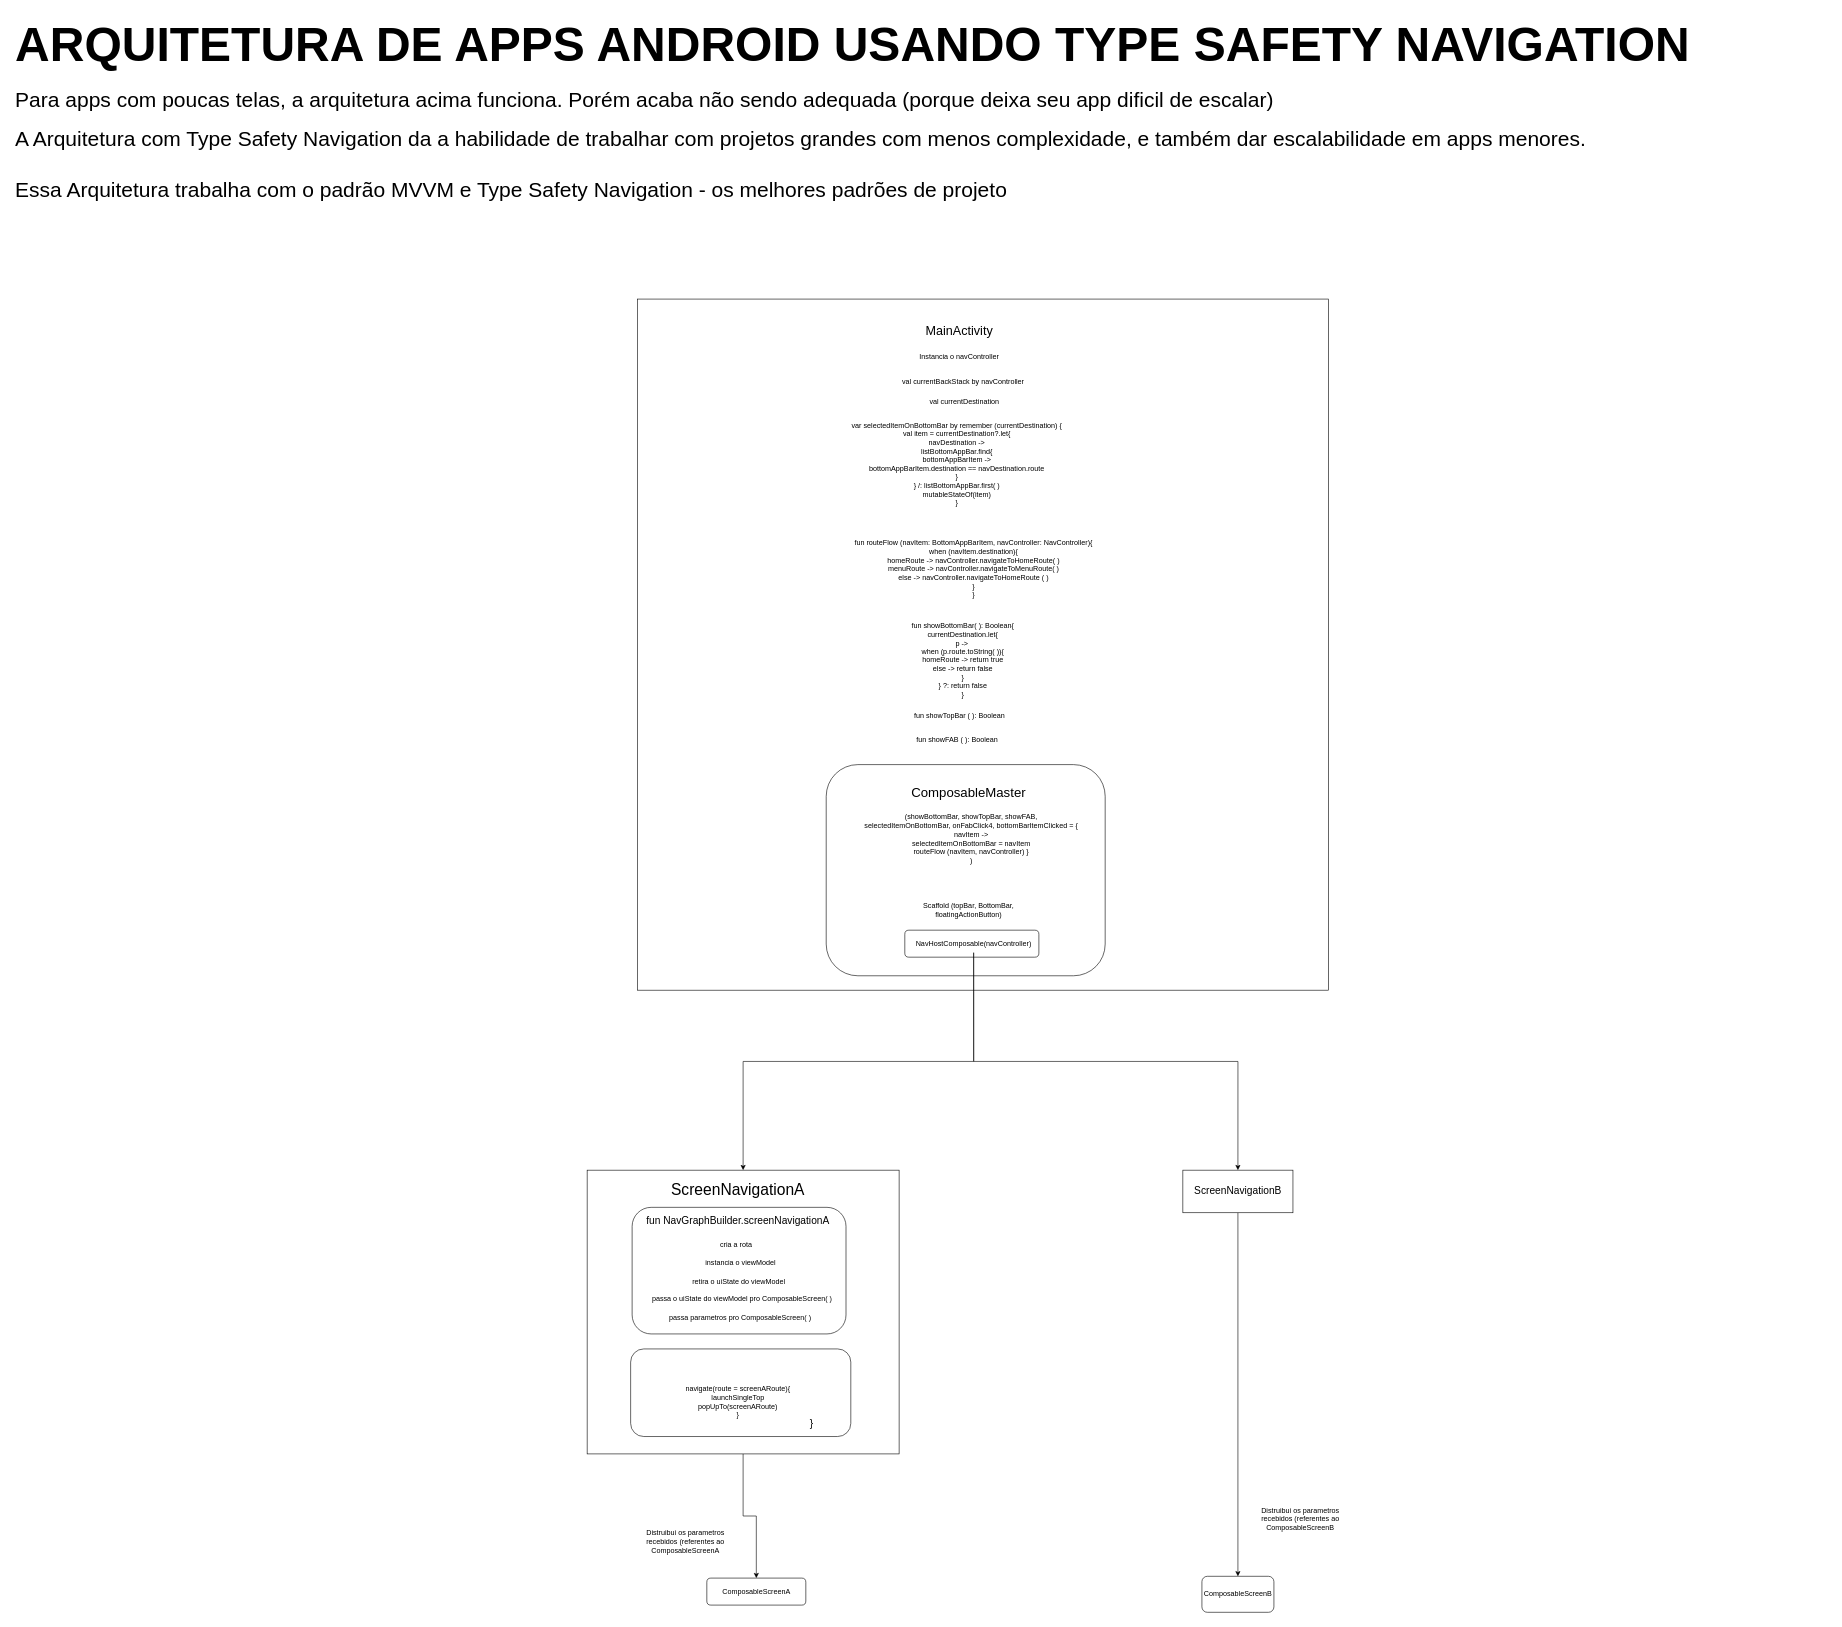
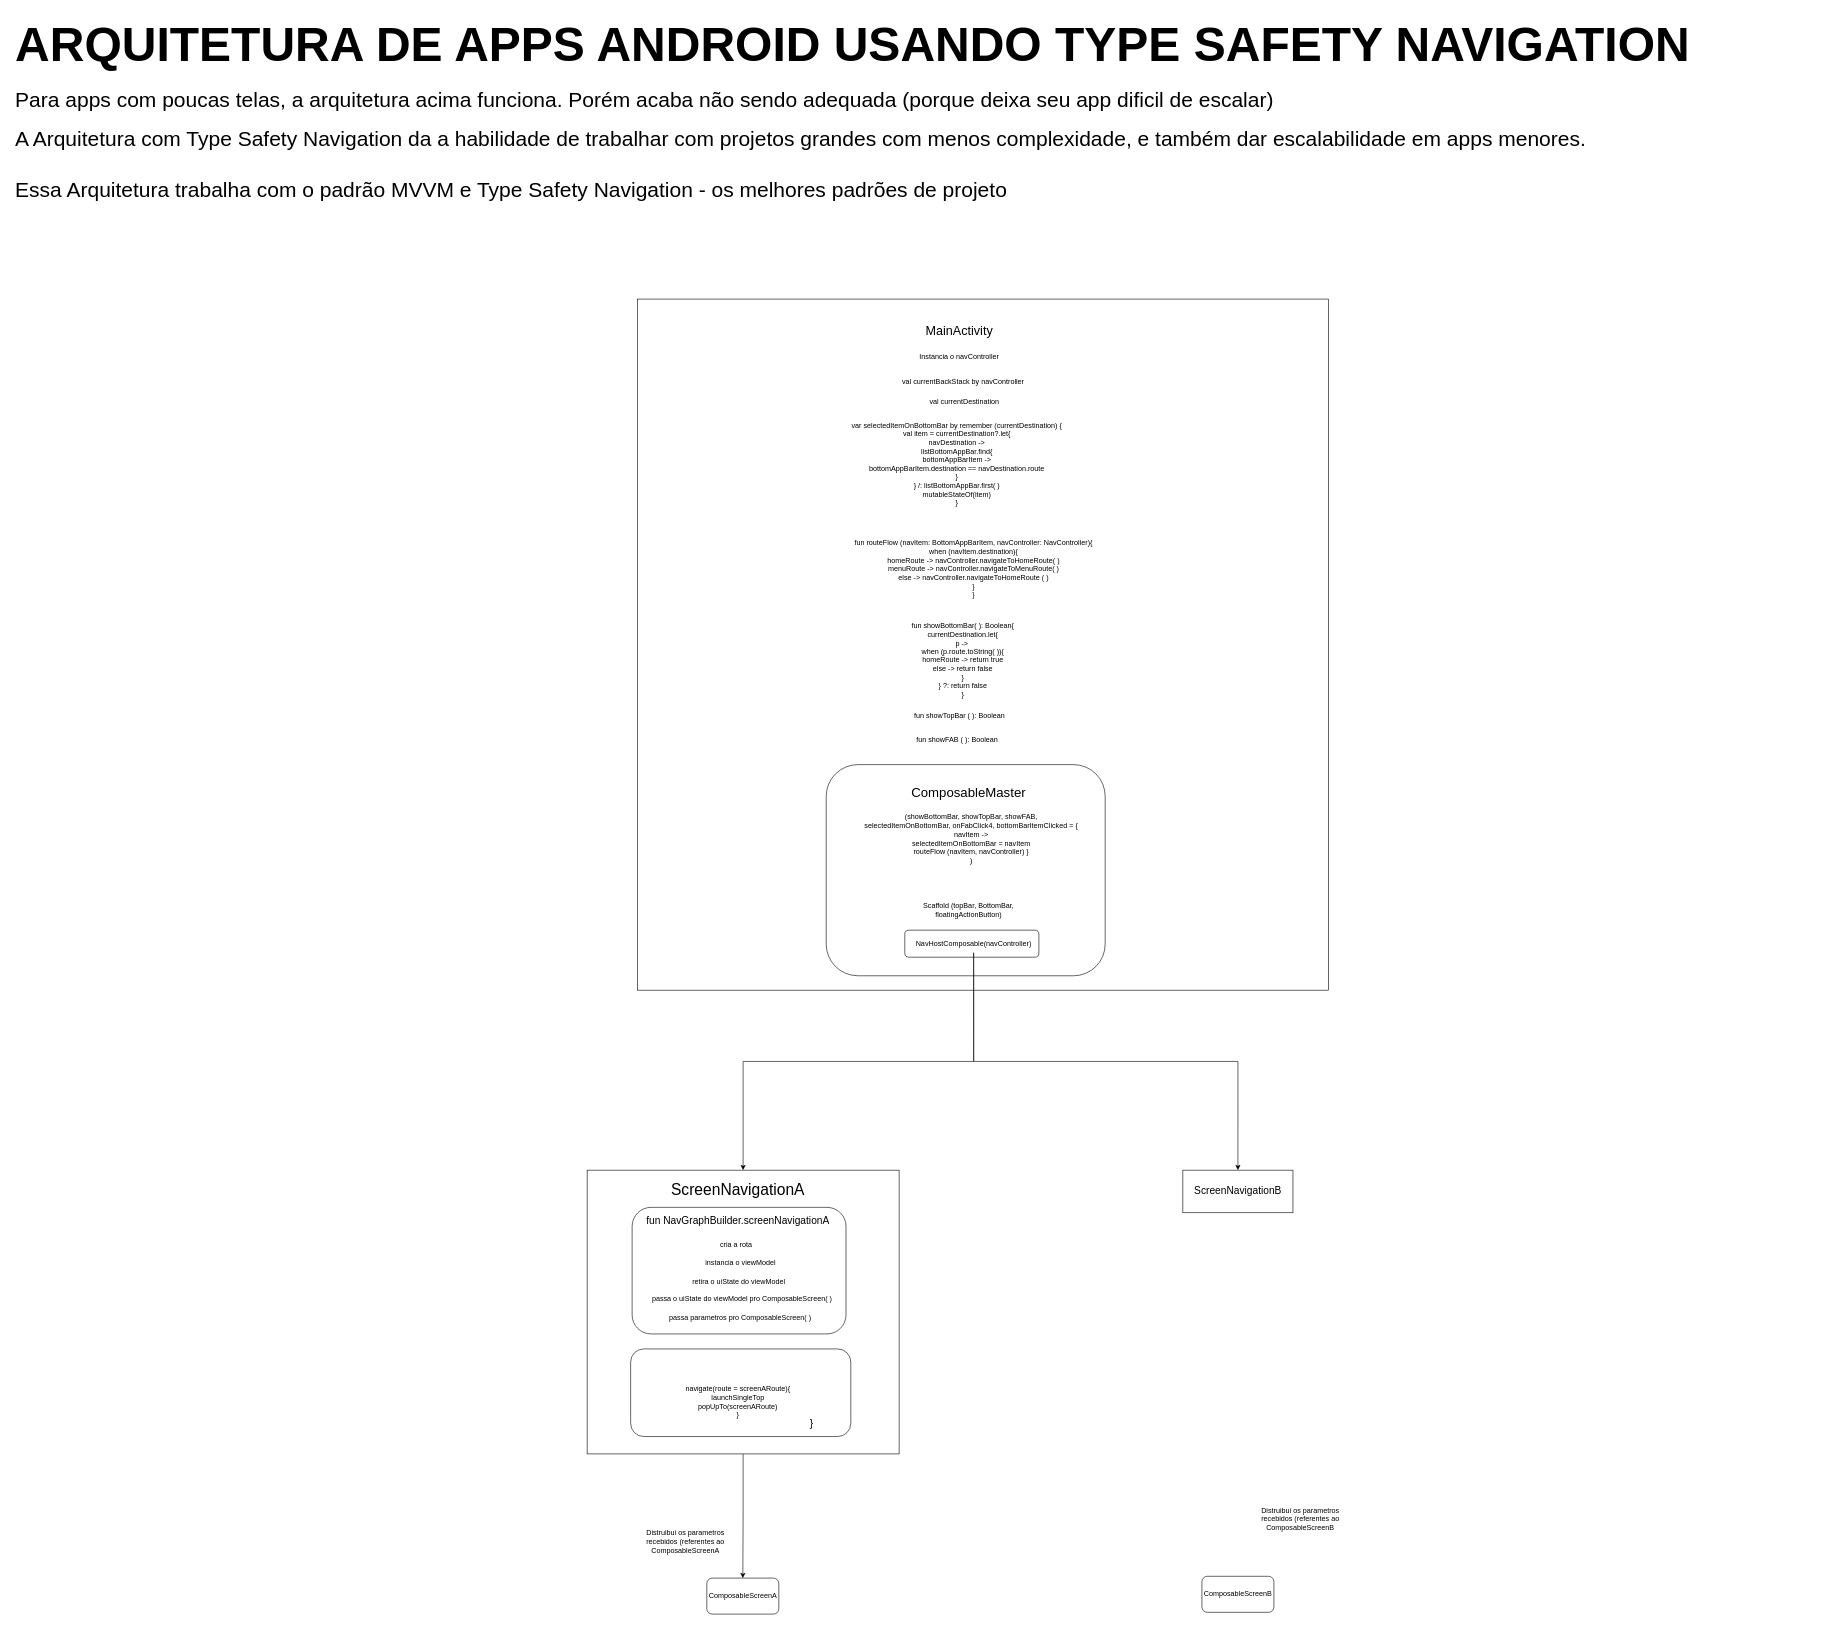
  <mxCell id="0" />
  <mxCell id="1" parent="0" />
  <mxCell id="2" value="" style="whiteSpace=wrap;html=1;aspect=fixed;" vertex="1" parent="1"><mxGeometry x="1062" y="498" width="1152" height="1152" as="geometry" /></mxCell>
  <mxCell id="3" value="&lt;font style=&quot;font-size: 21px;&quot;&gt;MainActivity&lt;/font&gt;" style="text;html=1;strokeColor=none;fillColor=none;align=center;verticalAlign=middle;whiteSpace=wrap;rounded=0;" vertex="1" parent="1"><mxGeometry x="1500.75" y="531" width="195" height="40" as="geometry" /></mxCell>
  <mxCell id="4" value="Distruibui os parametros recebidos (referentes ao ComposableScreenA" style="text;html=1;strokeColor=none;fillColor=none;align=center;verticalAlign=middle;whiteSpace=wrap;rounded=0;" vertex="1" parent="1"><mxGeometry x="1062" y="2554" width="160" height="30" as="geometry" /></mxCell>
  <mxCell id="5" value="Distruibui os parametros recebidos (referentes ao ComposableScreenB" style="text;html=1;strokeColor=none;fillColor=none;align=center;verticalAlign=middle;whiteSpace=wrap;rounded=0;" vertex="1" parent="1"><mxGeometry x="2087" y="2517" width="160" height="30" as="geometry" /></mxCell>
- <mxCell id="6" value="ComposableScreenA" style="whiteSpace=wrap;html=1;rounded=1;" vertex="1" parent="1"><mxGeometry x="1177.5" y="2630" width="165" height="45" as="geometry" /></mxCell>
+ <mxCell id="6" value="ComposableScreenA" style="whiteSpace=wrap;html=1;rounded=1;" vertex="1" parent="1"><mxGeometry x="1177.5" y="2630" width="120" height="60" as="geometry" /></mxCell>
  <mxCell id="7" value="ComposableScreenB" style="whiteSpace=wrap;html=1;rounded=1;" vertex="1" parent="1"><mxGeometry x="2002.75" y="2627" width="120" height="60" as="geometry" /></mxCell>
  <mxCell id="8" value="&lt;h1 style=&quot;&quot;&gt;&lt;span style=&quot;background-color: initial;&quot;&gt;&lt;font style=&quot;font-size: 80px;&quot;&gt;ARQUITETURA DE APPS ANDROID USANDO TYPE SAFETY NAVIGATION&lt;/font&gt;&lt;/span&gt;&lt;/h1&gt;&lt;h1 style=&quot;font-size: 35px;&quot;&gt;&lt;font style=&quot;font-size: 35px;&quot;&gt;&lt;span style=&quot;background-color: initial; font-weight: normal;&quot;&gt;Para apps com poucas telas, a arquitetura acima funciona. Porém acaba não sendo adequada (porque deixa seu app dificil de escalar)&lt;/span&gt;&lt;br&gt;&lt;/font&gt;&lt;/h1&gt;&lt;div style=&quot;font-size: 35px;&quot;&gt;&lt;span style=&quot;background-color: initial; font-weight: normal;&quot;&gt;&lt;font style=&quot;font-size: 35px;&quot;&gt;A Arquitetura com Type Safety Navigation da a habilidade de trabalhar com projetos grandes com menos complexidade, e também dar escalabilidade em apps menores.&lt;/font&gt;&lt;/span&gt;&lt;/div&gt;&lt;div style=&quot;font-size: 35px;&quot;&gt;&lt;span style=&quot;background-color: initial; font-weight: normal;&quot;&gt;&lt;font style=&quot;font-size: 35px;&quot;&gt;&lt;br&gt;&lt;/font&gt;&lt;/span&gt;&lt;/div&gt;&lt;div style=&quot;font-size: 35px;&quot;&gt;&lt;span style=&quot;background-color: initial; font-weight: normal;&quot;&gt;&lt;font style=&quot;font-size: 35px;&quot;&gt;Essa Arquitetura trabalha com o padrão MVVM e Type Safety Navigation - os melhores padrões de projeto&lt;/font&gt;&lt;/span&gt;&lt;/div&gt;" style="text;html=1;strokeColor=none;fillColor=none;spacing=5;spacingTop=-20;whiteSpace=wrap;overflow=hidden;rounded=0;" vertex="1" parent="1"><mxGeometry x="20" y="20" width="3028" height="417" as="geometry" /></mxCell>
  <mxCell id="9" value="" style="rounded=1;whiteSpace=wrap;html=1;" vertex="1" parent="1"><mxGeometry x="1376.5" y="1274" width="465" height="352" as="geometry" /></mxCell>
  <mxCell id="10" value="&lt;font style=&quot;font-size: 22px;&quot;&gt;ComposableMaster&lt;/font&gt;" style="text;html=1;strokeColor=none;fillColor=none;align=center;verticalAlign=middle;whiteSpace=wrap;rounded=0;" vertex="1" parent="1"><mxGeometry x="1428.25" y="1307" width="372" height="30" as="geometry" /></mxCell>
  <mxCell id="11" value="Instancia o navController" style="text;html=1;strokeColor=none;fillColor=none;align=center;verticalAlign=middle;whiteSpace=wrap;rounded=0;" vertex="1" parent="1"><mxGeometry x="1453.5" y="579" width="288.5" height="30" as="geometry" /></mxCell>
  <mxCell id="12" value="Scaffold (topBar, BottomBar, floatingActionButton)" style="text;html=1;strokeColor=none;fillColor=none;align=center;verticalAlign=middle;whiteSpace=wrap;rounded=0;" vertex="1" parent="1"><mxGeometry x="1508.25" y="1501" width="212" height="30" as="geometry" /></mxCell>
  <mxCell id="13" value="" style="rounded=1;whiteSpace=wrap;html=1;" vertex="1" parent="1"><mxGeometry x="1507.5" y="1550" width="223.5" height="45" as="geometry" /></mxCell>
  <mxCell id="14" style="edgeStyle=orthogonalEdgeStyle;rounded=0;orthogonalLoop=1;jettySize=auto;html=1;exitX=0.5;exitY=1;exitDx=0;exitDy=0;entryX=0.5;entryY=0;entryDx=0;entryDy=0;" edge="1" parent="1" source="16" target="26"><mxGeometry relative="1" as="geometry" /></mxCell>
  <mxCell id="15" style="edgeStyle=orthogonalEdgeStyle;rounded=0;orthogonalLoop=1;jettySize=auto;html=1;exitX=0.5;exitY=1;exitDx=0;exitDy=0;entryX=0.5;entryY=0;entryDx=0;entryDy=0;" edge="1" parent="1" source="16" target="28"><mxGeometry relative="1" as="geometry" /></mxCell>
  <mxCell id="16" value="NavHostComposable(navController)" style="text;html=1;strokeColor=none;fillColor=none;align=center;verticalAlign=middle;whiteSpace=wrap;rounded=0;" vertex="1" parent="1"><mxGeometry x="1526" y="1557.5" width="192.5" height="30" as="geometry" /></mxCell>
  <mxCell id="17" value="val currentBackStack by navController" style="text;html=1;strokeColor=none;fillColor=none;align=center;verticalAlign=middle;whiteSpace=wrap;rounded=0;" vertex="1" parent="1"><mxGeometry x="1443.5" y="621" width="321.5" height="30" as="geometry" /></mxCell>
  <mxCell id="18" value="val currentDestination" style="text;html=1;strokeColor=none;fillColor=none;align=center;verticalAlign=middle;whiteSpace=wrap;rounded=0;" vertex="1" parent="1"><mxGeometry x="1464.75" y="654" width="284" height="30" as="geometry" /></mxCell>
  <mxCell id="19" value="var selectedItemOnBottomBar by remember (currentDestination) {&lt;br&gt;val item = currentDestination?.let{&lt;br&gt;navDestination -&amp;gt;&lt;br&gt;listBottomAppBar.find{&lt;br&gt;bottomAppBarItem -&amp;gt;&lt;br&gt;bottomAppBarItem.destination == navDestination.route&lt;br&gt;}&lt;br&gt;} /: listBottomAppBar.first( )&lt;br&gt;mutableStateOf(item)&lt;br&gt;}" style="text;html=1;strokeColor=none;fillColor=none;align=center;verticalAlign=middle;whiteSpace=wrap;rounded=0;" vertex="1" parent="1"><mxGeometry x="1402" y="687" width="385" height="171" as="geometry" /></mxCell>
  <mxCell id="20" value="fun showBottomBar( ): Boolean{&lt;br&gt;currentDestination.let{&lt;br&gt;p -&amp;gt;&amp;nbsp;&lt;br&gt;when (p.route.toString( )){&lt;br&gt;homeRoute -&amp;gt; return true&lt;br&gt;else -&amp;gt; return false&lt;br&gt;}&lt;br&gt;} ?: return false&lt;br&gt;}" style="text;html=1;strokeColor=none;fillColor=none;align=center;verticalAlign=middle;whiteSpace=wrap;rounded=0;" vertex="1" parent="1"><mxGeometry x="1464.75" y="1022" width="279" height="155" as="geometry" /></mxCell>
  <mxCell id="21" value="fun showTopBar ( ): Boolean" style="text;html=1;strokeColor=none;fillColor=none;align=center;verticalAlign=middle;whiteSpace=wrap;rounded=0;" vertex="1" parent="1"><mxGeometry x="1463" y="1177" width="272" height="30" as="geometry" /></mxCell>
  <mxCell id="22" value="fun showFAB ( ): Boolean" style="text;html=1;strokeColor=none;fillColor=none;align=center;verticalAlign=middle;whiteSpace=wrap;rounded=0;" vertex="1" parent="1"><mxGeometry x="1475.5" y="1217" width="238" height="30" as="geometry" /></mxCell>
  <mxCell id="23" value="(showBottomBar, showTopBar, showFAB, selectedItemOnBottomBar, onFabClick4, bottomBarItemClicked = {&lt;br&gt;navItem -&amp;gt;&lt;br&gt;selectedItemOnBottomBar&amp;nbsp;= navItem&lt;br&gt;routeFlow (navItem, navController) }&lt;br&gt;)" style="text;html=1;strokeColor=none;fillColor=none;align=center;verticalAlign=middle;whiteSpace=wrap;rounded=0;" vertex="1" parent="1"><mxGeometry x="1437.25" y="1348" width="363" height="100" as="geometry" /></mxCell>
  <mxCell id="24" value="fun routeFlow (navItem: BottomAppBarItem, navController: NavController){&lt;br&gt;when (navItem.destination){&lt;br&gt;homeRoute -&amp;gt; navController.navigateToHomeRoute( )&lt;br&gt;menuRoute -&amp;gt; navController.navigateToMenuRoute( )&lt;br&gt;else -&amp;gt; navController.navigateToHomeRoute ( )&lt;br&gt;}&lt;br&gt;}" style="text;html=1;strokeColor=none;fillColor=none;align=center;verticalAlign=middle;whiteSpace=wrap;rounded=0;" vertex="1" parent="1"><mxGeometry x="1345.75" y="889" width="553" height="118" as="geometry" /></mxCell>
  <mxCell id="25" style="edgeStyle=orthogonalEdgeStyle;rounded=0;orthogonalLoop=1;jettySize=auto;html=1;exitX=0.5;exitY=1;exitDx=0;exitDy=0;entryX=0.5;entryY=0;entryDx=0;entryDy=0;" edge="1" parent="1" source="26" target="6"><mxGeometry relative="1" as="geometry" /></mxCell>
  <mxCell id="26" value="" style="whiteSpace=wrap;html=1;" vertex="1" parent="1"><mxGeometry x="978" y="1950" width="520" height="473" as="geometry" /></mxCell>
- <mxCell id="27" style="edgeStyle=orthogonalEdgeStyle;rounded=0;orthogonalLoop=1;jettySize=auto;html=1;exitX=0.5;exitY=1;exitDx=0;exitDy=0;entryX=0.5;entryY=0;entryDx=0;entryDy=0;" edge="1" parent="1" source="28" target="7"><mxGeometry relative="1" as="geometry" /></mxCell>
  <mxCell id="28" value="&lt;font style=&quot;font-size: 17px;&quot;&gt;ScreenNavigationB&lt;/font&gt;" style="whiteSpace=wrap;html=1;" vertex="1" parent="1"><mxGeometry x="1971" y="1950" width="183.5" height="71" as="geometry" /></mxCell>
  <mxCell id="29" value="&lt;font style=&quot;font-size: 26px;&quot;&gt;ScreenNavigationA&lt;/font&gt;" style="text;html=1;strokeColor=none;fillColor=none;align=center;verticalAlign=middle;whiteSpace=wrap;rounded=0;" vertex="1" parent="1"><mxGeometry x="1155" y="1968" width="149" height="30" as="geometry" /></mxCell>
  <mxCell id="30" value="" style="rounded=1;whiteSpace=wrap;html=1;" vertex="1" parent="1"><mxGeometry x="1053" y="2012" width="356.5" height="211" as="geometry" /></mxCell>
  <mxCell id="31" value="&lt;font style=&quot;font-size: 17px;&quot;&gt;fun NavGraphBuilder.screenNavigationA&lt;/font&gt;" style="text;html=1;align=center;verticalAlign=middle;resizable=0;points=[];autosize=1;strokeColor=none;fillColor=none;" vertex="1" parent="1"><mxGeometry x="1067.5" y="2019" width="323" height="32" as="geometry" /></mxCell>
  <mxCell id="32" value="cria a rota" style="text;html=1;strokeColor=none;fillColor=none;align=center;verticalAlign=middle;whiteSpace=wrap;rounded=0;" vertex="1" parent="1"><mxGeometry x="1152.5" y="2059" width="147" height="30" as="geometry" /></mxCell>
  <mxCell id="33" value="instancia o viewModel" style="text;html=1;strokeColor=none;fillColor=none;align=center;verticalAlign=middle;whiteSpace=wrap;rounded=0;" vertex="1" parent="1"><mxGeometry x="1169.5" y="2089" width="128" height="30" as="geometry" /></mxCell>
  <mxCell id="34" value="retira o uiState do viewModel" style="text;html=1;strokeColor=none;fillColor=none;align=center;verticalAlign=middle;whiteSpace=wrap;rounded=0;" vertex="1" parent="1"><mxGeometry x="1142.25" y="2121" width="178" height="30" as="geometry" /></mxCell>
  <mxCell id="35" value="passa o uiState do viewModel pro ComposableScreen( )" style="text;html=1;align=center;verticalAlign=middle;resizable=0;points=[];autosize=1;strokeColor=none;fillColor=none;" vertex="1" parent="1"><mxGeometry x="1076.5" y="2151" width="318" height="26" as="geometry" /></mxCell>
  <mxCell id="36" value="" style="rounded=1;whiteSpace=wrap;html=1;" vertex="1" parent="1"><mxGeometry x="1050.5" y="2248" width="367" height="146" as="geometry" /></mxCell>
  <mxCell id="37" value="navigate(route = screenARoute){&lt;br&gt;launchSingleTop&lt;br&gt;popUpTo(screenARoute)&lt;br&gt;}" style="text;html=1;align=center;verticalAlign=middle;resizable=0;points=[];autosize=1;strokeColor=none;fillColor=none;" vertex="1" parent="1"><mxGeometry x="1133" y="2301" width="192" height="70" as="geometry" /></mxCell>
  <mxCell id="38" value="&lt;font style=&quot;font-size: 17px;&quot;&gt;}&lt;/font&gt;" style="text;html=1;align=center;verticalAlign=middle;resizable=0;points=[];autosize=1;strokeColor=none;fillColor=none;" vertex="1" parent="1"><mxGeometry x="1339.5" y="2357" width="24" height="32" as="geometry" /></mxCell>
  <mxCell id="39" value="passa parametros pro ComposableScreen( )" style="text;html=1;strokeColor=none;fillColor=none;align=center;verticalAlign=middle;whiteSpace=wrap;rounded=0;" vertex="1" parent="1"><mxGeometry x="1085.5" y="2181" width="295" height="30" as="geometry" /></mxCell>
